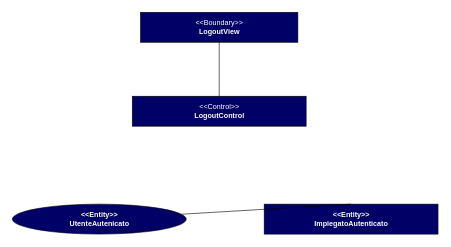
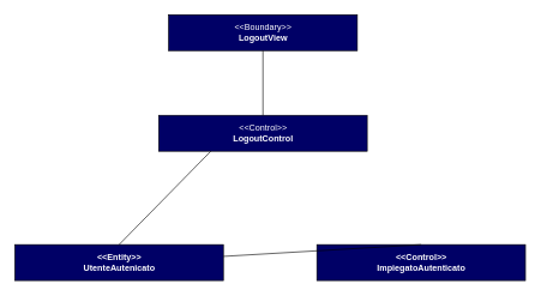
  <mxCell id="0" style=";html=1;" />
  <mxCell id="1" style=";html=1;" parent="0" />
  <mxCell id="2" value="&lt;font color=&quot;#ffffff&quot;&gt;&amp;lt;&amp;lt;Boundary&amp;gt;&amp;gt;&lt;br&gt;&lt;b&gt;LogoutView&lt;/b&gt;&lt;/font&gt;" style="html=1;fillColor=#000066;" parent="1" vertex="1"><mxGeometry x="233.75" y="20" width="262.5" height="50" as="geometry" /></mxCell>
  <mxCell id="3" value="&lt;font color=&quot;#ffffff&quot;&gt;&amp;lt;&amp;lt;Control&amp;gt;&amp;gt;&lt;br&gt;&lt;/font&gt;&lt;b&gt;&lt;font color=&quot;#ffffff&quot;&gt;LogoutControl&lt;/font&gt;&lt;br&gt;&lt;/b&gt;" style="html=1;fillColor=#000066;" parent="1" vertex="1"><mxGeometry x="220" y="160" width="290" height="50" as="geometry" /></mxCell>
  <mxCell id="4" value="" style="endArrow=none;html=1;entryX=0.5;entryY=1;entryDx=0;entryDy=0;exitX=0.5;exitY=0;exitDx=0;exitDy=0;" parent="1" source="3" target="2" edge="1"><mxGeometry width="50" height="50" relative="1" as="geometry"><mxPoint x="480" y="210" as="sourcePoint" /><mxPoint x="530" y="160" as="targetPoint" /></mxGeometry></mxCell>
- <mxCell id="5" value="&lt;b&gt;&lt;font color=&quot;#ffffff&quot;&gt;&amp;lt;&amp;lt;Entity&amp;gt;&amp;gt;&lt;br&gt;UtenteAutenicato&lt;/font&gt;&lt;br&gt;&lt;/b&gt;" style="ellipse;html=1;fillColor=#000066;" vertex="1" parent="1"><mxGeometry x="20" y="340" width="290" height="50" as="geometry" /></mxCell>
- <mxCell id="6" value="&lt;b&gt;&lt;font color=&quot;#ffffff&quot;&gt;&amp;lt;&amp;lt;Entity&amp;gt;&amp;gt;&lt;br&gt;ImpiegatoAutenticato&lt;/font&gt;&lt;br&gt;&lt;/b&gt;" style="html=1;fillColor=#000066;" vertex="1" parent="1"><mxGeometry x="440" y="340" width="290" height="50" as="geometry" /></mxCell>
+ <mxCell id="5" value="&lt;b&gt;&lt;font color=&quot;#ffffff&quot;&gt;&amp;lt;&amp;lt;Entity&amp;gt;&amp;gt;&lt;br&gt;UtenteAutenicato&lt;/font&gt;&lt;br&gt;&lt;/b&gt;" style="html=1;fillColor=#000066;" vertex="1" parent="1"><mxGeometry x="20" y="340" width="290" height="50" as="geometry" /></mxCell>
+ <mxCell id="6" value="&lt;b&gt;&lt;font color=&quot;#ffffff&quot;&gt;&amp;lt;&amp;lt;Control&amp;gt;&amp;gt;&lt;br&gt;ImpiegatoAutenticato&lt;/font&gt;&lt;br&gt;&lt;/b&gt;" style="html=1;fillColor=#000066;" vertex="1" parent="1"><mxGeometry x="440" y="340" width="290" height="50" as="geometry" /></mxCell>
+ <mxCell id="7" value="" style="endArrow=none;html=1;exitX=0.5;exitY=0;exitDx=0;exitDy=0;entryX=0.25;entryY=1;entryDx=0;entryDy=0;" edge="1" parent="1" source="5" target="3"><mxGeometry width="50" height="50" relative="1" as="geometry"><mxPoint x="360" y="250" as="sourcePoint" /><mxPoint x="410" y="200" as="targetPoint" /></mxGeometry></mxCell>
  <mxCell id="8" value="" style="endArrow=none;html=1;exitX=0.5;exitY=0;exitDx=0;exitDy=0;" edge="1" parent="1" source="6" target="5"><mxGeometry width="50" height="50" relative="1" as="geometry"><mxPoint x="360" y="250" as="sourcePoint" /><mxPoint x="410" y="200" as="targetPoint" /></mxGeometry></mxCell>
